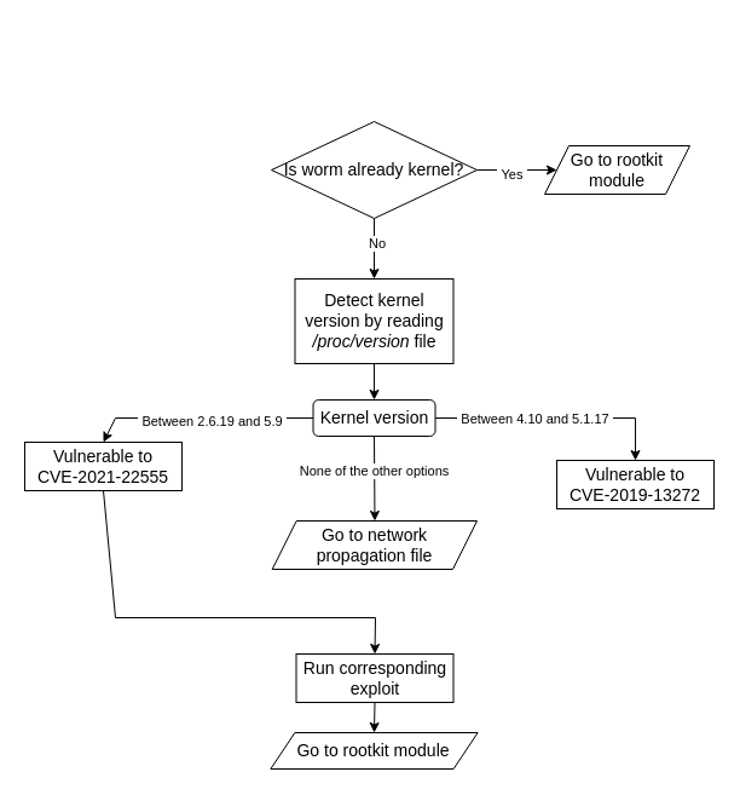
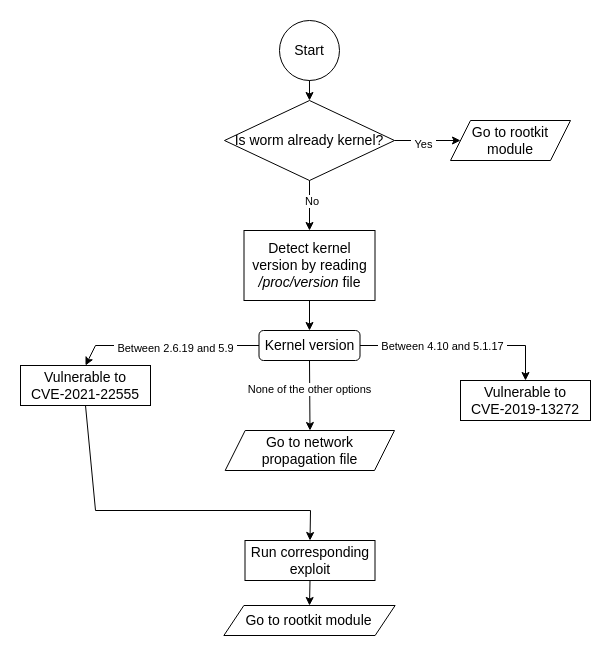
  <mxCell id="0" />
  <mxCell id="1" parent="0" />
  <mxCell id="2" style="edgeStyle=orthogonalEdgeStyle;rounded=0;orthogonalLoop=1;jettySize=auto;html=1;exitX=1;exitY=0.5;exitDx=0;exitDy=0;entryX=0;entryY=0.5;entryDx=0;entryDy=0;" edge="1" parent="1" source="4"><mxGeometry relative="1" as="geometry"><mxPoint x="460" y="140" as="targetPoint" /></mxGeometry></mxCell>
  <mxCell id="3" value="&amp;nbsp;Yes&amp;nbsp;" style="edgeLabel;html=1;align=center;verticalAlign=middle;resizable=0;points=[];" vertex="1" connectable="0" parent="2"><mxGeometry x="-0.167" y="-3" relative="1" as="geometry"><mxPoint as="offset" /></mxGeometry></mxCell>
  <mxCell id="4" value="&lt;font style=&quot;font-size: 14px;&quot;&gt;Is worm already kernel?&lt;/font&gt;" style="rhombus;whiteSpace=wrap;html=1;" vertex="1" parent="1"><mxGeometry x="224" y="100" width="170" height="80" as="geometry" /></mxCell>
  <mxCell id="5" value="" style="endArrow=classic;html=1;rounded=0;exitX=0.5;exitY=1;exitDx=0;exitDy=0;entryX=0.5;entryY=0;entryDx=0;entryDy=0;" edge="1" parent="1" source="4" target="8"><mxGeometry width="50" height="50" relative="1" as="geometry"><mxPoint x="344" y="360" as="sourcePoint" /><mxPoint x="309" y="230" as="targetPoint" /></mxGeometry></mxCell>
  <mxCell id="6" value="&amp;nbsp;No" style="edgeLabel;html=1;align=center;verticalAlign=middle;resizable=0;points=[];" vertex="1" connectable="0" parent="5"><mxGeometry x="-0.353" y="-3" relative="1" as="geometry"><mxPoint x="3" y="4" as="offset" /></mxGeometry></mxCell>
  <mxCell id="7" style="edgeStyle=orthogonalEdgeStyle;rounded=0;orthogonalLoop=1;jettySize=auto;html=1;exitX=0.5;exitY=1;exitDx=0;exitDy=0;entryX=0.5;entryY=0;entryDx=0;entryDy=0;" edge="1" parent="1" source="8" target="9"><mxGeometry relative="1" as="geometry"><mxPoint x="309" y="330" as="targetPoint" /></mxGeometry></mxCell>
  <mxCell id="8" value="&lt;font style=&quot;font-size: 14px;&quot;&gt;Detect kernel version by reading &lt;i&gt;/proc/version&lt;/i&gt; file&lt;/font&gt;" style="rounded=0;whiteSpace=wrap;html=1;" vertex="1" parent="1"><mxGeometry x="243.5" y="230" width="131" height="70" as="geometry" /></mxCell>
  <mxCell id="9" value="&lt;font style=&quot;font-size: 14px;&quot;&gt;Kernel version&lt;/font&gt;" style="rounded=1;whiteSpace=wrap;html=1;" vertex="1" parent="1"><mxGeometry x="258.5" y="330" width="101" height="30" as="geometry" /></mxCell>
  <mxCell id="10" value="" style="endArrow=classic;html=1;rounded=0;exitX=1;exitY=0.5;exitDx=0;exitDy=0;entryX=0.5;entryY=0;entryDx=0;entryDy=0;" edge="1" parent="1" source="9" target="12"><mxGeometry width="50" height="50" relative="1" as="geometry"><mxPoint x="350" y="370" as="sourcePoint" /><mxPoint x="520" y="380" as="targetPoint" /><Array as="points"><mxPoint x="525" y="345" /></Array></mxGeometry></mxCell>
  <mxCell id="11" value="&amp;nbsp;Between 4.10 and 5.1.17&amp;nbsp;" style="edgeLabel;html=1;align=center;verticalAlign=middle;resizable=0;points=[];labelBorderColor=none;fontColor=default;labelBackgroundColor=default;" vertex="1" connectable="0" parent="10"><mxGeometry x="-0.438" y="-1" relative="1" as="geometry"><mxPoint x="26" y="-1" as="offset" /></mxGeometry></mxCell>
  <mxCell id="12" value="&lt;font style=&quot;font-size: 14px;&quot;&gt;Vulnerable to&lt;br&gt;CVE-2019-13272&lt;/font&gt;&lt;span id=&quot;docs-internal-guid-ed3416c1-7fff-e82f-e609-59aca7f9d29d&quot;&gt;&lt;/span&gt;" style="rounded=0;whiteSpace=wrap;html=1;" vertex="1" parent="1"><mxGeometry x="460" y="380" width="130" height="40" as="geometry" /></mxCell>
  <mxCell id="13" value="&lt;span style=&quot;font-size: 14px;&quot;&gt;Run corresponding exploit&lt;/span&gt;" style="rounded=0;whiteSpace=wrap;html=1;" vertex="1" parent="1"><mxGeometry x="244.5" y="540" width="130" height="40" as="geometry" /></mxCell>
  <mxCell id="14" value="&lt;font style=&quot;font-size: 14px;&quot;&gt;Vulnerable to&lt;br&gt;CVE-2021-22555&lt;/font&gt;&lt;span id=&quot;docs-internal-guid-ed3416c1-7fff-e82f-e609-59aca7f9d29d&quot;&gt;&lt;/span&gt;" style="rounded=0;whiteSpace=wrap;html=1;" vertex="1" parent="1"><mxGeometry x="20" y="365" width="130" height="40" as="geometry" /></mxCell>
  <mxCell id="15" value="" style="endArrow=classic;html=1;rounded=0;exitX=0;exitY=0.5;exitDx=0;exitDy=0;entryX=0.5;entryY=0;entryDx=0;entryDy=0;" edge="1" parent="1" source="9" target="14"><mxGeometry width="50" height="50" relative="1" as="geometry"><mxPoint x="350" y="460" as="sourcePoint" /><mxPoint x="400" y="410" as="targetPoint" /><Array as="points"><mxPoint x="95" y="345" /></Array></mxGeometry></mxCell>
  <mxCell id="16" value="&amp;nbsp;Between 2.6.19 and 5.9&amp;nbsp;" style="edgeLabel;html=1;align=center;verticalAlign=middle;resizable=0;points=[];" vertex="1" connectable="0" parent="15"><mxGeometry x="-0.1" y="2" relative="1" as="geometry"><mxPoint as="offset" /></mxGeometry></mxCell>
  <mxCell id="17" value="" style="endArrow=classic;html=1;rounded=0;exitX=0.5;exitY=1;exitDx=0;exitDy=0;entryX=0.5;entryY=0;entryDx=0;entryDy=0;" edge="1" parent="1" source="14" target="13"><mxGeometry width="50" height="50" relative="1" as="geometry"><mxPoint x="350" y="350" as="sourcePoint" /><mxPoint x="400" y="300" as="targetPoint" /><Array as="points"><mxPoint x="95" y="510" /><mxPoint x="310" y="510" /></Array></mxGeometry></mxCell>
  <mxCell id="18" value="" style="endArrow=classic;html=1;rounded=0;exitX=0.5;exitY=1;exitDx=0;exitDy=0;entryX=0.5;entryY=0;entryDx=0;entryDy=0;" edge="1" parent="1" source="13"><mxGeometry width="50" height="50" relative="1" as="geometry"><mxPoint x="320" y="565" as="sourcePoint" /><mxPoint x="309" y="605" as="targetPoint" /></mxGeometry></mxCell>
  <mxCell id="19" value="" style="endArrow=classic;html=1;rounded=0;exitX=0.5;exitY=1;exitDx=0;exitDy=0;entryX=0.5;entryY=0;entryDx=0;entryDy=0;" edge="1" parent="1" source="9"><mxGeometry width="50" height="50" relative="1" as="geometry"><mxPoint x="320" y="520" as="sourcePoint" /><mxPoint x="309.5" y="430" as="targetPoint" /></mxGeometry></mxCell>
  <mxCell id="20" value="None of the other options" style="edgeLabel;html=1;align=center;verticalAlign=middle;resizable=0;points=[];" vertex="1" connectable="0" parent="19"><mxGeometry x="-0.188" y="-1" relative="1" as="geometry"><mxPoint as="offset" /></mxGeometry></mxCell>
  <mxCell id="21" value="&lt;font style=&quot;font-size: 14px;&quot;&gt;Go to rootkit module&lt;/font&gt;" style="shape=parallelogram;perimeter=parallelogramPerimeter;whiteSpace=wrap;html=1;fixedSize=1;" vertex="1" parent="1"><mxGeometry x="223.37" y="605" width="171.25" height="30" as="geometry" /></mxCell>
  <mxCell id="22" value="&lt;font style=&quot;font-size: 14px;&quot;&gt;Go to network&lt;br&gt;propagation file&lt;/font&gt;" style="shape=parallelogram;perimeter=parallelogramPerimeter;whiteSpace=wrap;html=1;fixedSize=1;" vertex="1" parent="1"><mxGeometry x="224.68" y="430" width="169.32" height="40" as="geometry" /></mxCell>
  <mxCell id="23" value="&lt;font style=&quot;font-size: 14px;&quot;&gt;Go to rootkit module&lt;/font&gt;" style="shape=parallelogram;perimeter=parallelogramPerimeter;whiteSpace=wrap;html=1;fixedSize=1;" vertex="1" parent="1"><mxGeometry x="450" y="120" width="120" height="40" as="geometry" /></mxCell>
+ <mxCell id="24" value="&lt;font style=&quot;font-size: 14px;&quot;&gt;Start&lt;/font&gt;" style="ellipse;whiteSpace=wrap;html=1;aspect=fixed;" vertex="1" parent="1"><mxGeometry x="278.99" width="60" height="60" as="geometry" y="20" /></mxCell>
+ <mxCell id="25" value="" style="endArrow=classic;html=1;rounded=0;exitX=0.5;exitY=1;exitDx=0;exitDy=0;entryX=0.5;entryY=0;entryDx=0;entryDy=0;" edge="1" parent="1" source="24" target="4"><mxGeometry width="50" height="50" relative="1" as="geometry"><mxPoint x="240" y="210" as="sourcePoint" /><mxPoint x="290" y="160" as="targetPoint" /></mxGeometry></mxCell>
